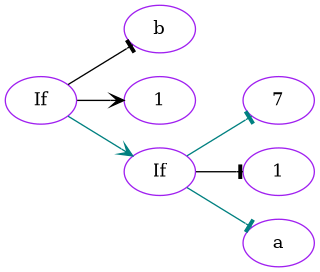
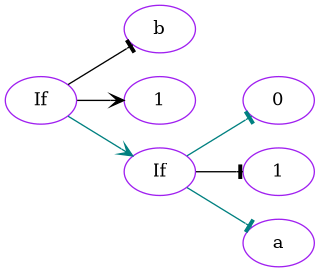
  digraph {
    rankdir=LR
    node [color=purple]
    edge [color=black arrowhead=tee]
    n1 [label=If]
    n2 [label=b]
    n3 [label=1]
    n4 [label=If]
-   n5 [label=7]
+   n5 [label=0]
    n6 [label=1]
    n7 [label=a]
    n1 -> n2
    n1 -> n3 [arrowhead=vee]
    n1 -> n4 [color=teal arrowhead=vee]
    n4 -> n5 [color=teal]
    n4 -> n6
    n4 -> n7 [color=teal]
  }
